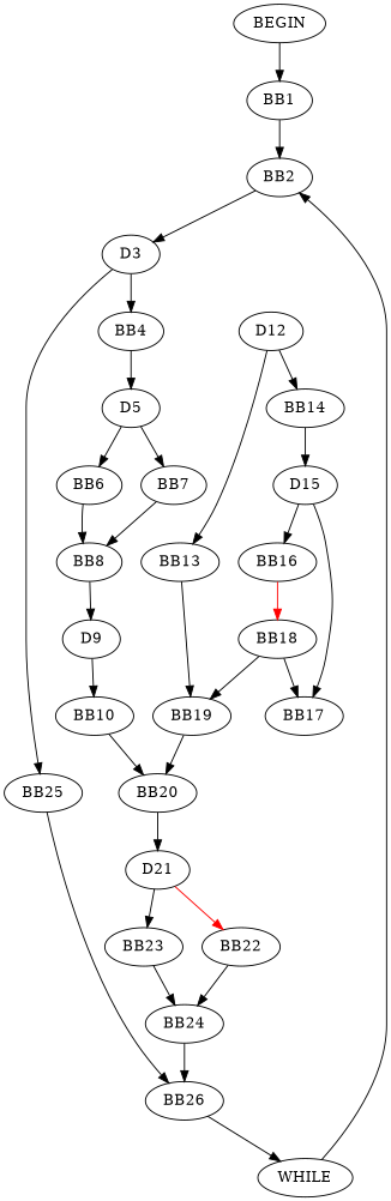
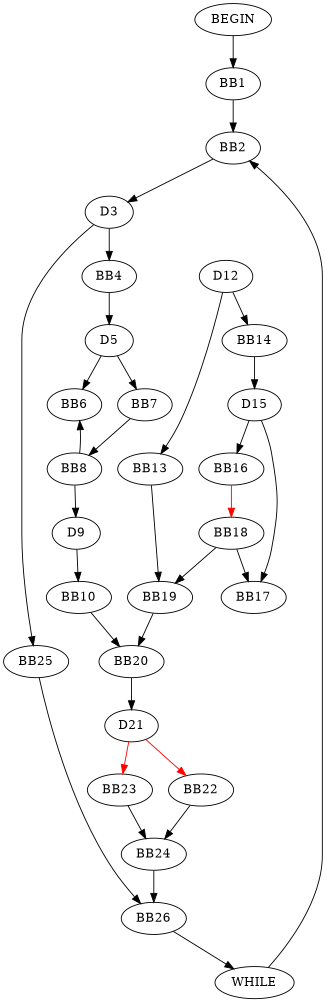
  digraph {
    BEGIN
    BB1
    BB2
    D3
    BB4
    BB25
    WHILE
    D5
    BB26
    BB6
    BB7
    BB8
    D9
    BB10
    BB20
    D21
    D12
    BB13
    BB14
    BB19
    D15
    BB16
    BB17
    BB18
    BB22
    BB23
    BB24
    BEGIN -> BB1
    BB1 -> BB2
    BB2 -> D3
    D3 -> BB4
    D3 -> BB25
    BB4 -> D5
    BB25 -> BB26
    WHILE -> BB2
    D5 -> BB6
    D5 -> BB7
    BB26 -> WHILE
-   BB6 -> BB8
+   BB8 -> BB6
    BB7 -> BB8
    BB8 -> D9
    D9 -> BB10
    BB10 -> BB20
    BB20 -> D21
    D21 -> BB22 [color=red pendwidth=3.0]
-   D21 -> BB23
+   D21 -> BB23 [color=red]
    D12 -> BB13
    D12 -> BB14 [color=black pendwidth=3.0]
    BB13 -> BB19
    BB14 -> D15
    BB19 -> BB20
    D15 -> BB16
    D15 -> BB17
    BB16 -> BB18 [color=red]
    BB18 -> BB19
    BB18 -> BB17
    BB22 -> BB24
    BB23 -> BB24
    BB24 -> BB26
  }
